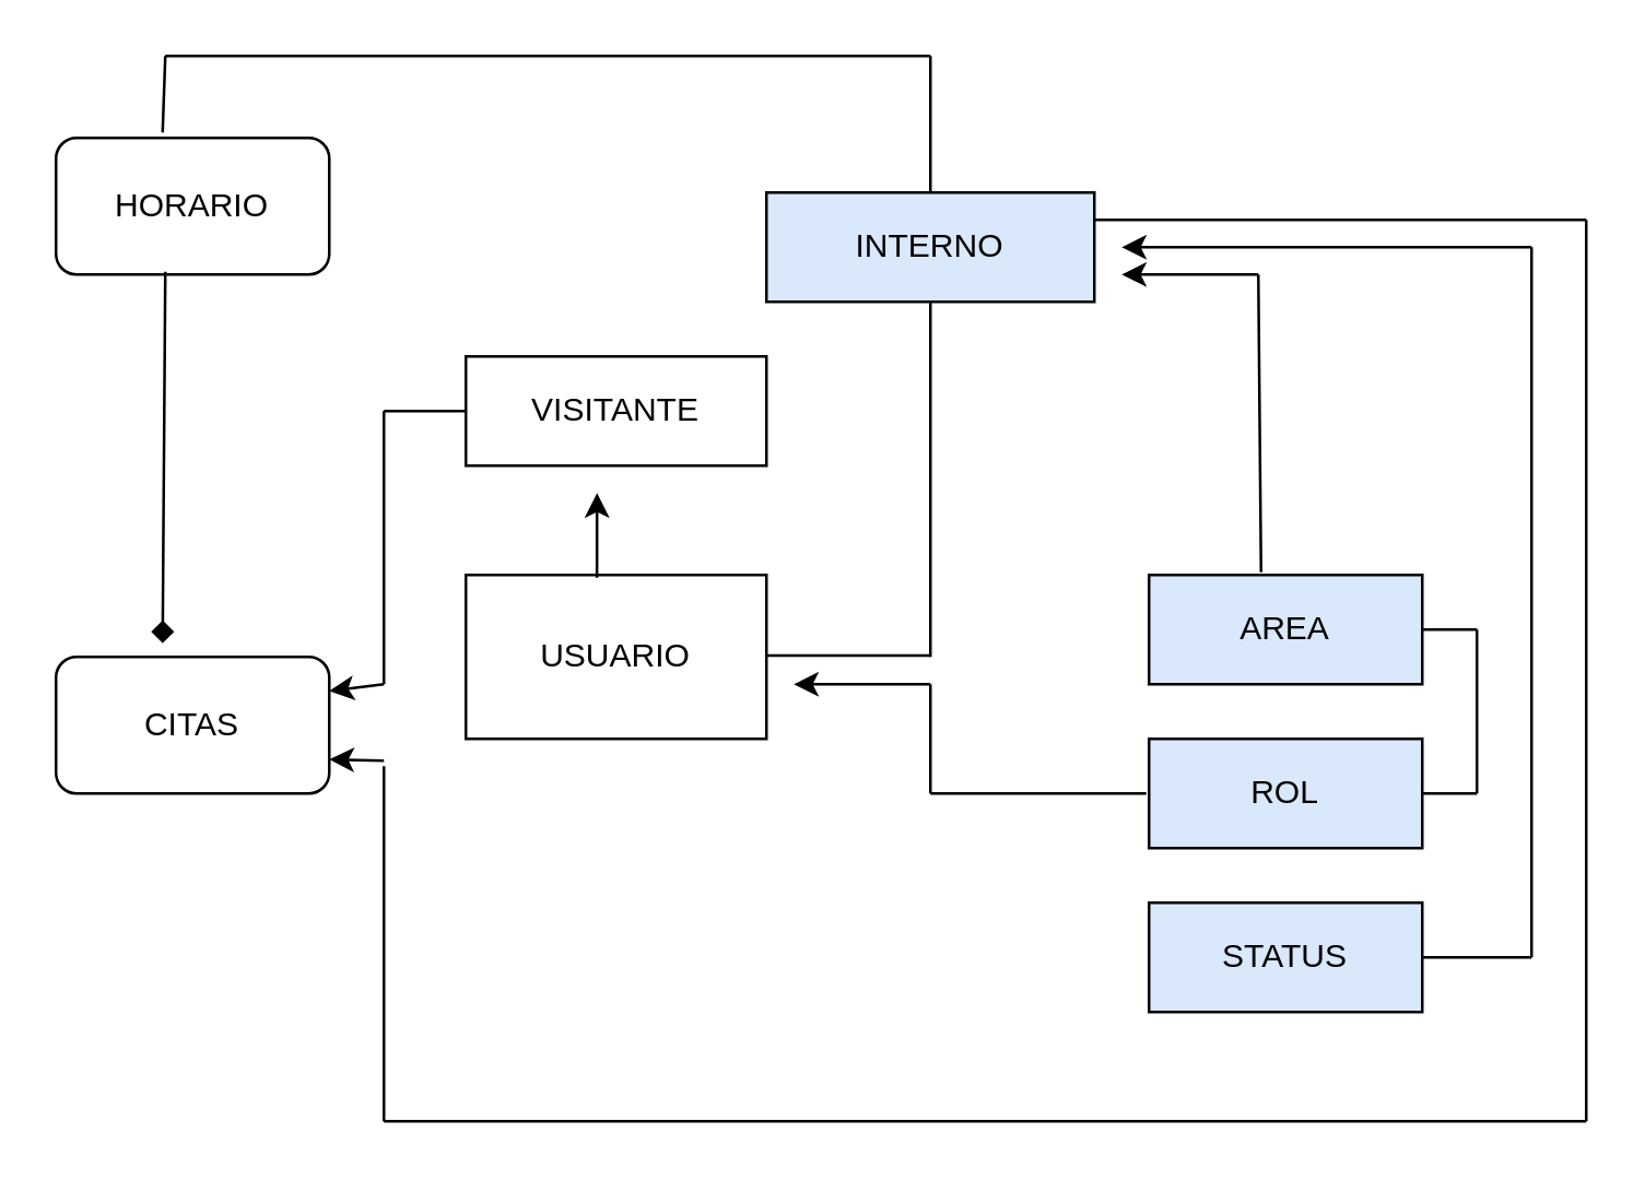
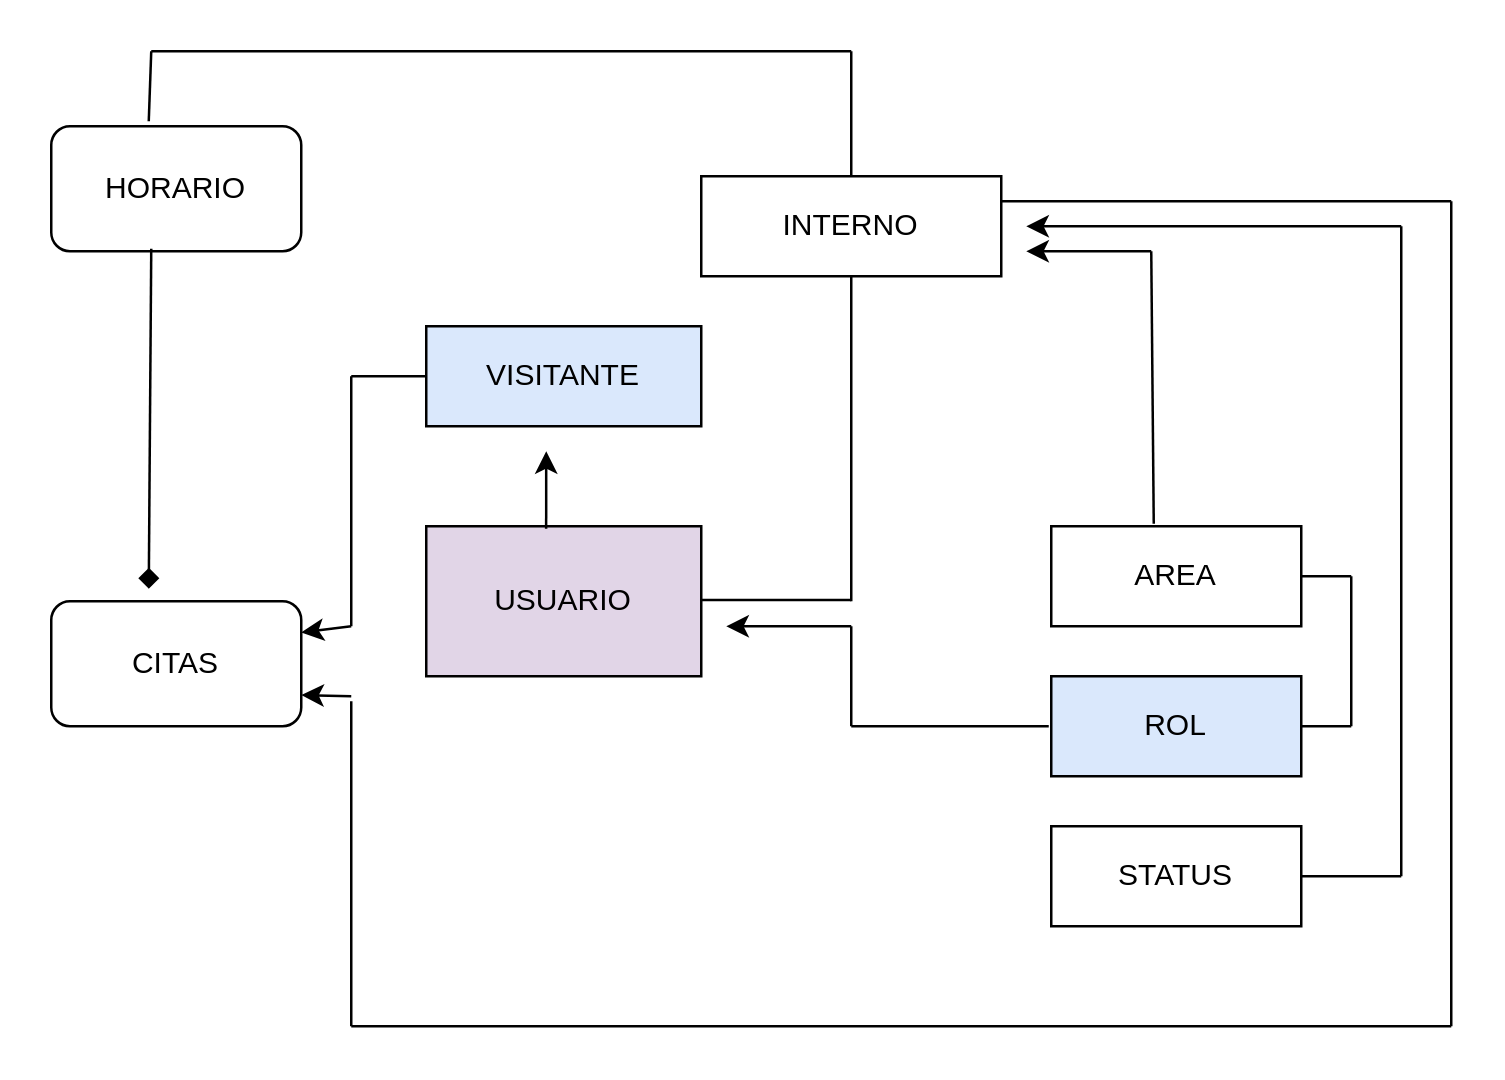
  <mxCell id="0" />
  <mxCell id="1" parent="0" />
  <mxCell id="2" value="HORARIO" style="whiteSpace=wrap;html=1;rounded=1;" vertex="1" parent="1"><mxGeometry x="20" y="50" width="100" height="50" as="geometry" /></mxCell>
  <mxCell id="3" value="CITAS" style="whiteSpace=wrap;html=1;rounded=1;" vertex="1" parent="1"><mxGeometry x="20" y="240" width="100" height="50" as="geometry" /></mxCell>
- <mxCell id="4" value="VISITANTE" style="rounded=0;whiteSpace=wrap;html=1;" vertex="1" parent="1"><mxGeometry x="170" y="130" width="110" height="40" as="geometry" /></mxCell>
- <mxCell id="5" value="INTERNO" style="rounded=0;whiteSpace=wrap;html=1;fillColor=#dae8fc;" vertex="1" parent="1"><mxGeometry x="280" y="70" width="120" height="40" as="geometry" /></mxCell>
- <mxCell id="6" value="USUARIO" style="rounded=0;whiteSpace=wrap;html=1;" vertex="1" parent="1"><mxGeometry x="170" y="210" width="110" height="60" as="geometry" /></mxCell>
- <mxCell id="7" value="AREA" style="rounded=0;whiteSpace=wrap;html=1;fillColor=#dae8fc;" vertex="1" parent="1"><mxGeometry x="420" y="210" width="100" height="40" as="geometry" /></mxCell>
+ <mxCell id="4" value="VISITANTE" style="rounded=0;whiteSpace=wrap;html=1;fillColor=#dae8fc;" vertex="1" parent="1"><mxGeometry x="170" y="130" width="110" height="40" as="geometry" /></mxCell>
+ <mxCell id="5" value="INTERNO" style="rounded=0;whiteSpace=wrap;html=1;" vertex="1" parent="1"><mxGeometry x="280" y="70" width="120" height="40" as="geometry" /></mxCell>
+ <mxCell id="6" value="USUARIO" style="rounded=0;whiteSpace=wrap;html=1;fillColor=#e1d5e7;" vertex="1" parent="1"><mxGeometry x="170" y="210" width="110" height="60" as="geometry" /></mxCell>
+ <mxCell id="7" value="AREA" style="rounded=0;whiteSpace=wrap;html=1;" vertex="1" parent="1"><mxGeometry x="420" y="210" width="100" height="40" as="geometry" /></mxCell>
  <mxCell id="8" value="ROL" style="rounded=0;whiteSpace=wrap;html=1;fillColor=#dae8fc;" vertex="1" parent="1"><mxGeometry x="420" y="270" width="100" height="40" as="geometry" /></mxCell>
- <mxCell id="9" value="STATUS" style="rounded=0;whiteSpace=wrap;html=1;fillColor=#dae8fc;" vertex="1" parent="1"><mxGeometry x="420" y="330" width="100" height="40" as="geometry" /></mxCell>
+ <mxCell id="9" value="STATUS" style="rounded=0;whiteSpace=wrap;html=1;" vertex="1" parent="1"><mxGeometry x="420" y="330" width="100" height="40" as="geometry" /></mxCell>
  <mxCell id="10" value="" style="endArrow=none;html=1;" edge="1" parent="1"><mxGeometry width="50" height="50" relative="1" as="geometry"><mxPoint x="60" y="20" as="sourcePoint" /><mxPoint x="340" y="20" as="targetPoint" /></mxGeometry></mxCell>
  <mxCell id="11" value="" style="endArrow=none;html=1;exitX=0.39;exitY=-0.04;exitDx=0;exitDy=0;exitPerimeter=0;" edge="1" parent="1" source="2"><mxGeometry width="50" height="50" relative="1" as="geometry"><mxPoint x="140" y="200" as="sourcePoint" /><mxPoint x="60" y="20" as="targetPoint" /></mxGeometry></mxCell>
  <mxCell id="12" value="" style="endArrow=diamond;html=1;entryX=0.39;entryY=-0.1;entryDx=0;entryDy=0;entryPerimeter=0;exitX=0.4;exitY=0.98;exitDx=0;exitDy=0;exitPerimeter=0;" edge="1" parent="1" source="2" target="3"><mxGeometry width="50" height="50" relative="1" as="geometry"><mxPoint x="70" y="130" as="sourcePoint" /><mxPoint x="190" y="150" as="targetPoint" /></mxGeometry></mxCell>
  <mxCell id="13" value="" style="endArrow=none;html=1;entryX=0;entryY=0.5;entryDx=0;entryDy=0;" edge="1" parent="1" target="4"><mxGeometry width="50" height="50" relative="1" as="geometry"><mxPoint x="140" y="150" as="sourcePoint" /><mxPoint x="190" y="150" as="targetPoint" /><Array as="points" /></mxGeometry></mxCell>
  <mxCell id="14" value="" style="endArrow=none;html=1;" edge="1" parent="1"><mxGeometry width="50" height="50" relative="1" as="geometry"><mxPoint x="140" y="250" as="sourcePoint" /><mxPoint x="140" y="150" as="targetPoint" /></mxGeometry></mxCell>
  <mxCell id="15" value="" style="endArrow=classic;html=1;entryX=1;entryY=0.25;entryDx=0;entryDy=0;" edge="1" parent="1" target="3"><mxGeometry width="50" height="50" relative="1" as="geometry"><mxPoint x="140" y="250" as="sourcePoint" /><mxPoint x="110" y="200" as="targetPoint" /></mxGeometry></mxCell>
  <mxCell id="16" value="" style="endArrow=classic;html=1;exitX=0.436;exitY=0.017;exitDx=0;exitDy=0;exitPerimeter=0;" edge="1" parent="1" source="6"><mxGeometry width="50" height="50" relative="1" as="geometry"><mxPoint x="140" y="200" as="sourcePoint" /><mxPoint x="218" y="180" as="targetPoint" /></mxGeometry></mxCell>
  <mxCell id="17" value="" style="endArrow=none;html=1;" edge="1" parent="1"><mxGeometry width="50" height="50" relative="1" as="geometry"><mxPoint x="340" y="70" as="sourcePoint" /><mxPoint x="340" y="20" as="targetPoint" /></mxGeometry></mxCell>
  <mxCell id="18" value="" style="endArrow=none;html=1;" edge="1" parent="1"><mxGeometry width="50" height="50" relative="1" as="geometry"><mxPoint x="340" y="240" as="sourcePoint" /><mxPoint x="340" y="110" as="targetPoint" /></mxGeometry></mxCell>
  <mxCell id="19" value="" style="endArrow=none;html=1;" edge="1" parent="1"><mxGeometry width="50" height="50" relative="1" as="geometry"><mxPoint x="340" y="239.5" as="sourcePoint" /><mxPoint x="280" y="239.5" as="targetPoint" /></mxGeometry></mxCell>
  <mxCell id="20" value="" style="endArrow=none;html=1;" edge="1" parent="1"><mxGeometry width="50" height="50" relative="1" as="geometry"><mxPoint x="400" y="80" as="sourcePoint" /><mxPoint x="580" y="80" as="targetPoint" /></mxGeometry></mxCell>
  <mxCell id="21" value="" style="endArrow=none;html=1;" edge="1" parent="1"><mxGeometry width="50" height="50" relative="1" as="geometry"><mxPoint x="580" y="410" as="sourcePoint" /><mxPoint x="580" y="80" as="targetPoint" /></mxGeometry></mxCell>
  <mxCell id="22" value="" style="endArrow=none;html=1;" edge="1" parent="1"><mxGeometry width="50" height="50" relative="1" as="geometry"><mxPoint x="140" y="410" as="sourcePoint" /><mxPoint x="580" y="410" as="targetPoint" /></mxGeometry></mxCell>
  <mxCell id="23" value="" style="endArrow=classic;html=1;entryX=1;entryY=0.75;entryDx=0;entryDy=0;" edge="1" parent="1" target="3"><mxGeometry width="50" height="50" relative="1" as="geometry"><mxPoint x="140" y="278" as="sourcePoint" /><mxPoint x="250" y="250" as="targetPoint" /></mxGeometry></mxCell>
  <mxCell id="24" value="" style="endArrow=none;html=1;" edge="1" parent="1"><mxGeometry width="50" height="50" relative="1" as="geometry"><mxPoint x="140" y="410" as="sourcePoint" /><mxPoint x="140" y="280" as="targetPoint" /></mxGeometry></mxCell>
  <mxCell id="25" value="" style="endArrow=none;html=1;" edge="1" parent="1"><mxGeometry width="50" height="50" relative="1" as="geometry"><mxPoint x="520" y="350" as="sourcePoint" /><mxPoint x="560" y="350" as="targetPoint" /></mxGeometry></mxCell>
  <mxCell id="26" value="" style="endArrow=none;html=1;" edge="1" parent="1"><mxGeometry width="50" height="50" relative="1" as="geometry"><mxPoint x="560" y="350" as="sourcePoint" /><mxPoint x="560" y="90" as="targetPoint" /></mxGeometry></mxCell>
  <mxCell id="27" value="" style="endArrow=classic;html=1;" edge="1" parent="1"><mxGeometry width="50" height="50" relative="1" as="geometry"><mxPoint x="560" y="90" as="sourcePoint" /><mxPoint x="410" y="90" as="targetPoint" /></mxGeometry></mxCell>
  <mxCell id="28" value="" style="endArrow=none;html=1;exitX=0.41;exitY=-0.025;exitDx=0;exitDy=0;exitPerimeter=0;" edge="1" parent="1" source="7"><mxGeometry width="50" height="50" relative="1" as="geometry"><mxPoint x="410" y="180" as="sourcePoint" /><mxPoint x="460" y="100" as="targetPoint" /></mxGeometry></mxCell>
  <mxCell id="29" value="" style="endArrow=classic;html=1;" edge="1" parent="1"><mxGeometry width="50" height="50" relative="1" as="geometry"><mxPoint x="460" y="100" as="sourcePoint" /><mxPoint x="410" y="100" as="targetPoint" /></mxGeometry></mxCell>
  <mxCell id="30" value="" style="endArrow=none;html=1;" edge="1" parent="1"><mxGeometry width="50" height="50" relative="1" as="geometry"><mxPoint x="520" y="230" as="sourcePoint" /><mxPoint x="540" y="230" as="targetPoint" /></mxGeometry></mxCell>
  <mxCell id="31" value="" style="endArrow=none;html=1;" edge="1" parent="1"><mxGeometry width="50" height="50" relative="1" as="geometry"><mxPoint x="520" y="290" as="sourcePoint" /><mxPoint x="540" y="290" as="targetPoint" /></mxGeometry></mxCell>
  <mxCell id="32" value="" style="endArrow=none;html=1;" edge="1" parent="1"><mxGeometry width="50" height="50" relative="1" as="geometry"><mxPoint x="540" y="290" as="sourcePoint" /><mxPoint x="540" y="230" as="targetPoint" /></mxGeometry></mxCell>
  <mxCell id="33" value="" style="endArrow=none;html=1;" edge="1" parent="1"><mxGeometry width="50" height="50" relative="1" as="geometry"><mxPoint x="340" y="290" as="sourcePoint" /><mxPoint x="419" y="290" as="targetPoint" /></mxGeometry></mxCell>
  <mxCell id="34" value="" style="endArrow=none;html=1;" edge="1" parent="1"><mxGeometry width="50" height="50" relative="1" as="geometry"><mxPoint x="340" y="290" as="sourcePoint" /><mxPoint x="340" y="250" as="targetPoint" /></mxGeometry></mxCell>
  <mxCell id="35" value="" style="endArrow=classic;html=1;" edge="1" parent="1"><mxGeometry width="50" height="50" relative="1" as="geometry"><mxPoint x="340" y="250" as="sourcePoint" /><mxPoint x="290" y="250" as="targetPoint" /></mxGeometry></mxCell>
